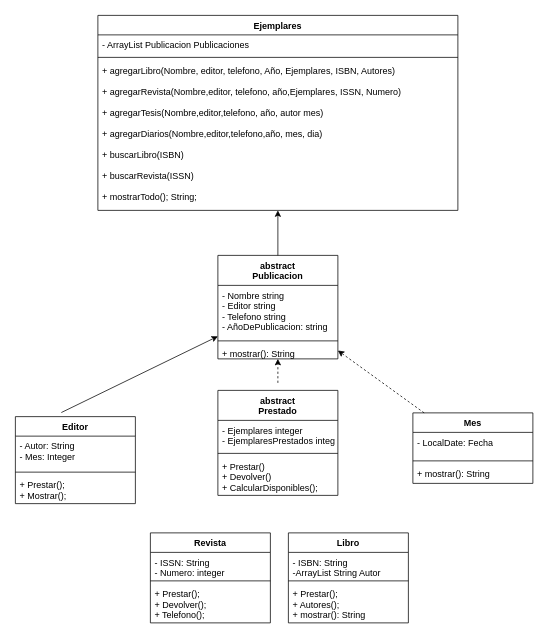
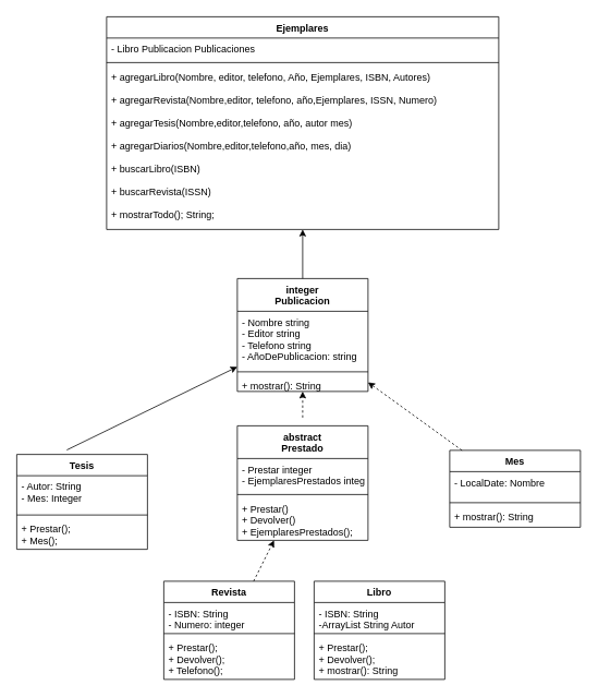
  <mxCell id="0" />
  <mxCell id="1" parent="0" />
- <mxCell id="2" value="abstract&#10;Publicacion" style="swimlane;fontStyle=1;align=center;verticalAlign=top;childLayout=stackLayout;horizontal=1;startSize=40;horizontalStack=0;resizeParent=1;resizeParentMax=0;resizeLast=0;collapsible=1;marginBottom=0;" parent="1" vertex="1"><mxGeometry x="290" y="340" width="160" height="138" as="geometry" /></mxCell>
+ <mxCell id="2" value="integer&#10;Publicacion" style="swimlane;fontStyle=1;align=center;verticalAlign=top;childLayout=stackLayout;horizontal=1;startSize=40;horizontalStack=0;resizeParent=1;resizeParentMax=0;resizeLast=0;collapsible=1;marginBottom=0;" parent="1" vertex="1"><mxGeometry x="290" y="340" width="160" height="138" as="geometry" /></mxCell>
  <mxCell id="3" value="- Nombre string&#10;- Editor string&#10;- Telefono string&#10;- AñoDePublicacion: string&#10;" style="text;strokeColor=none;fillColor=none;align=left;verticalAlign=top;spacingLeft=4;spacingRight=4;overflow=hidden;rotatable=0;points=[[0,0.5],[1,0.5]];portConstraint=eastwest;" parent="2" vertex="1"><mxGeometry y="40" width="160" height="70" as="geometry" /></mxCell>
  <mxCell id="4" value="" style="line;strokeWidth=1;fillColor=none;align=left;verticalAlign=middle;spacingTop=-1;spacingLeft=3;spacingRight=3;rotatable=0;labelPosition=right;points=[];portConstraint=eastwest;strokeColor=inherit;" parent="2" vertex="1"><mxGeometry y="110" width="160" height="8" as="geometry" /></mxCell>
  <mxCell id="5" value="+ mostrar(): String" style="text;strokeColor=none;fillColor=none;align=left;verticalAlign=top;spacingLeft=4;spacingRight=4;overflow=hidden;rotatable=0;points=[[0,0.5],[1,0.5]];portConstraint=eastwest;" parent="2" vertex="1"><mxGeometry y="118" width="160" height="20" as="geometry" /></mxCell>
  <mxCell id="6" value="Libro" style="swimlane;fontStyle=1;align=center;verticalAlign=top;childLayout=stackLayout;horizontal=1;startSize=26;horizontalStack=0;resizeParent=1;resizeParentMax=0;resizeLast=0;collapsible=1;marginBottom=0;" parent="1" vertex="1"><mxGeometry x="384" y="710" width="160" height="120" as="geometry" /></mxCell>
  <mxCell id="7" value="- ISBN: String&#10;-ArrayList String Autor" style="text;strokeColor=none;fillColor=none;align=left;verticalAlign=top;spacingLeft=4;spacingRight=4;overflow=hidden;rotatable=0;points=[[0,0.5],[1,0.5]];portConstraint=eastwest;" parent="6" vertex="1"><mxGeometry y="26" width="160" height="34" as="geometry" /></mxCell>
  <mxCell id="8" value="" style="line;strokeWidth=1;fillColor=none;align=left;verticalAlign=middle;spacingTop=-1;spacingLeft=3;spacingRight=3;rotatable=0;labelPosition=right;points=[];portConstraint=eastwest;strokeColor=inherit;" parent="6" vertex="1"><mxGeometry y="60" width="160" height="8" as="geometry" /></mxCell>
- <mxCell id="9" value="+ Prestar();&#10;+ Autores();&#10;+ mostrar(): String" style="text;strokeColor=none;fillColor=none;align=left;verticalAlign=top;spacingLeft=4;spacingRight=4;overflow=hidden;rotatable=0;points=[[0,0.5],[1,0.5]];portConstraint=eastwest;" parent="6" vertex="1"><mxGeometry y="68" width="160" height="52" as="geometry" /></mxCell>
+ <mxCell id="9" value="+ Prestar();&#10;+ Devolver();&#10;+ mostrar(): String" style="text;strokeColor=none;fillColor=none;align=left;verticalAlign=top;spacingLeft=4;spacingRight=4;overflow=hidden;rotatable=0;points=[[0,0.5],[1,0.5]];portConstraint=eastwest;" parent="6" vertex="1"><mxGeometry y="68" width="160" height="52" as="geometry" /></mxCell>
  <mxCell id="10" value="Revista" style="swimlane;fontStyle=1;align=center;verticalAlign=top;childLayout=stackLayout;horizontal=1;startSize=26;horizontalStack=0;resizeParent=1;resizeParentMax=0;resizeLast=0;collapsible=1;marginBottom=0;" parent="1" vertex="1"><mxGeometry x="200" y="710" width="160" height="120" as="geometry" /></mxCell>
- <mxCell id="11" value="- ISSN: String&#10;- Numero: integer" style="text;strokeColor=none;fillColor=none;align=left;verticalAlign=top;spacingLeft=4;spacingRight=4;overflow=hidden;rotatable=0;points=[[0,0.5],[1,0.5]];portConstraint=eastwest;" parent="10" vertex="1"><mxGeometry y="26" width="160" height="34" as="geometry" /></mxCell>
+ <mxCell id="11" value="- ISBN: String&#10;- Numero: integer" style="text;strokeColor=none;fillColor=none;align=left;verticalAlign=top;spacingLeft=4;spacingRight=4;overflow=hidden;rotatable=0;points=[[0,0.5],[1,0.5]];portConstraint=eastwest;" parent="10" vertex="1"><mxGeometry y="26" width="160" height="34" as="geometry" /></mxCell>
  <mxCell id="12" value="" style="line;strokeWidth=1;fillColor=none;align=left;verticalAlign=middle;spacingTop=-1;spacingLeft=3;spacingRight=3;rotatable=0;labelPosition=right;points=[];portConstraint=eastwest;strokeColor=inherit;" parent="10" vertex="1"><mxGeometry y="60" width="160" height="8" as="geometry" /></mxCell>
  <mxCell id="13" value="+ Prestar();&#10;+ Devolver();&#10;+ Telefono();" style="text;strokeColor=none;fillColor=none;align=left;verticalAlign=top;spacingLeft=4;spacingRight=4;overflow=hidden;rotatable=0;points=[[0,0.5],[1,0.5]];portConstraint=eastwest;" parent="10" vertex="1"><mxGeometry y="68" width="160" height="52" as="geometry" /></mxCell>
  <mxCell id="14" value="Mes" style="swimlane;fontStyle=1;align=center;verticalAlign=top;childLayout=stackLayout;horizontal=1;startSize=26;horizontalStack=0;resizeParent=1;resizeParentMax=0;resizeLast=0;collapsible=1;marginBottom=0;" parent="1" vertex="1"><mxGeometry x="550" y="550" width="160" height="94" as="geometry" /></mxCell>
- <mxCell id="15" value="- LocalDate: Fecha" style="text;strokeColor=none;fillColor=none;align=left;verticalAlign=top;spacingLeft=4;spacingRight=4;overflow=hidden;rotatable=0;points=[[0,0.5],[1,0.5]];portConstraint=eastwest;" parent="14" vertex="1"><mxGeometry y="26" width="160" height="34" as="geometry" /></mxCell>
+ <mxCell id="15" value="- LocalDate: Nombre" style="text;strokeColor=none;fillColor=none;align=left;verticalAlign=top;spacingLeft=4;spacingRight=4;overflow=hidden;rotatable=0;points=[[0,0.5],[1,0.5]];portConstraint=eastwest;" parent="14" vertex="1"><mxGeometry y="26" width="160" height="34" as="geometry" /></mxCell>
  <mxCell id="16" value="" style="line;strokeWidth=1;fillColor=none;align=left;verticalAlign=middle;spacingTop=-1;spacingLeft=3;spacingRight=3;rotatable=0;labelPosition=right;points=[];portConstraint=eastwest;strokeColor=inherit;" parent="14" vertex="1"><mxGeometry y="60" width="160" height="8" as="geometry" /></mxCell>
  <mxCell id="17" value="+ mostrar(): String" style="text;strokeColor=none;fillColor=none;align=left;verticalAlign=top;spacingLeft=4;spacingRight=4;overflow=hidden;rotatable=0;points=[[0,0.5],[1,0.5]];portConstraint=eastwest;" parent="14" vertex="1"><mxGeometry y="68" width="160" height="26" as="geometry" /></mxCell>
- <mxCell id="18" value="Editor" style="swimlane;fontStyle=1;align=center;verticalAlign=top;childLayout=stackLayout;horizontal=1;startSize=26;horizontalStack=0;resizeParent=1;resizeParentMax=0;resizeLast=0;collapsible=1;marginBottom=0;" parent="1" vertex="1"><mxGeometry x="20" y="555" width="160" height="116" as="geometry" /></mxCell>
+ <mxCell id="18" value="Tesis" style="swimlane;fontStyle=1;align=center;verticalAlign=top;childLayout=stackLayout;horizontal=1;startSize=26;horizontalStack=0;resizeParent=1;resizeParentMax=0;resizeLast=0;collapsible=1;marginBottom=0;" parent="1" vertex="1"><mxGeometry x="20" y="555" width="160" height="116" as="geometry" /></mxCell>
  <mxCell id="19" value="- Autor: String&#10;- Mes: Integer" style="text;strokeColor=none;fillColor=none;align=left;verticalAlign=top;spacingLeft=4;spacingRight=4;overflow=hidden;rotatable=0;points=[[0,0.5],[1,0.5]];portConstraint=eastwest;" parent="18" vertex="1"><mxGeometry y="26" width="160" height="44" as="geometry" /></mxCell>
  <mxCell id="20" value="" style="line;strokeWidth=1;fillColor=none;align=left;verticalAlign=middle;spacingTop=-1;spacingLeft=3;spacingRight=3;rotatable=0;labelPosition=right;points=[];portConstraint=eastwest;strokeColor=inherit;" parent="18" vertex="1"><mxGeometry y="70" width="160" height="8" as="geometry" /></mxCell>
- <mxCell id="21" value="+ Prestar();&#10;+ Mostrar();" style="text;strokeColor=none;fillColor=none;align=left;verticalAlign=top;spacingLeft=4;spacingRight=4;overflow=hidden;rotatable=0;points=[[0,0.5],[1,0.5]];portConstraint=eastwest;" parent="18" vertex="1"><mxGeometry y="78" width="160" height="38" as="geometry" /></mxCell>
+ <mxCell id="21" value="+ Prestar();&#10;+ Mes();" style="text;strokeColor=none;fillColor=none;align=left;verticalAlign=top;spacingLeft=4;spacingRight=4;overflow=hidden;rotatable=0;points=[[0,0.5],[1,0.5]];portConstraint=eastwest;" parent="18" vertex="1"><mxGeometry y="78" width="160" height="38" as="geometry" /></mxCell>
+ <mxCell id="22" value="" style="endArrow=classic;html=1;rounded=0;dashed=1;" parent="1" source="10" target="30" edge="1"><mxGeometry width="50" height="50" relative="1" as="geometry"><mxPoint x="360" y="520" as="sourcePoint" /><mxPoint x="313.846" y="656" as="targetPoint" /></mxGeometry></mxCell>
  <mxCell id="23" value="" style="endArrow=classic;html=1;rounded=0;exitX=0.383;exitY=-0.047;exitDx=0;exitDy=0;exitPerimeter=0;dashed=0;" parent="1" source="18" target="2" edge="1"><mxGeometry width="50" height="50" relative="1" as="geometry"><mxPoint x="360" y="520" as="sourcePoint" /><mxPoint x="450" y="649.756" as="targetPoint" /></mxGeometry></mxCell>
  <mxCell id="24" value="" style="endArrow=classic;html=1;rounded=0;dashed=1;" parent="1" source="14" target="2" edge="1"><mxGeometry width="50" height="50" relative="1" as="geometry"><mxPoint x="360" y="520" as="sourcePoint" /><mxPoint x="410" y="470" as="targetPoint" /></mxGeometry></mxCell>
  <mxCell id="25" value="" style="endArrow=classic;html=1;rounded=0;dashed=1;" parent="1" target="2" edge="1"><mxGeometry width="50" height="50" relative="1" as="geometry"><mxPoint x="370" y="510" as="sourcePoint" /><mxPoint x="410" y="470" as="targetPoint" /></mxGeometry></mxCell>
  <mxCell id="26" value="Ejemplares" style="swimlane;fontStyle=1;align=center;verticalAlign=top;childLayout=stackLayout;horizontal=1;startSize=26;horizontalStack=0;resizeParent=1;resizeParentMax=0;resizeLast=0;collapsible=1;marginBottom=0;" parent="1" vertex="1"><mxGeometry x="130" y="20" width="480" height="260" as="geometry" /></mxCell>
- <mxCell id="27" value="- ArrayList Publicacion Publicaciones" style="text;strokeColor=none;fillColor=none;align=left;verticalAlign=top;spacingLeft=4;spacingRight=4;overflow=hidden;rotatable=0;points=[[0,0.5],[1,0.5]];portConstraint=eastwest;" parent="26" vertex="1"><mxGeometry y="26" width="480" height="26" as="geometry" /></mxCell>
+ <mxCell id="27" value="- Libro Publicacion Publicaciones" style="text;strokeColor=none;fillColor=none;align=left;verticalAlign=top;spacingLeft=4;spacingRight=4;overflow=hidden;rotatable=0;points=[[0,0.5],[1,0.5]];portConstraint=eastwest;" parent="26" vertex="1"><mxGeometry y="26" width="480" height="26" as="geometry" /></mxCell>
  <mxCell id="28" value="" style="line;strokeWidth=1;fillColor=none;align=left;verticalAlign=middle;spacingTop=-1;spacingLeft=3;spacingRight=3;rotatable=0;labelPosition=right;points=[];portConstraint=eastwest;strokeColor=inherit;" parent="26" vertex="1"><mxGeometry y="52" width="480" height="8" as="geometry" /></mxCell>
  <mxCell id="29" value="+ agregarLibro(Nombre, editor, telefono, Año, Ejemplares, ISBN, Autores)&#10;&#10;+ agregarRevista(Nombre,editor, telefono, año,Ejemplares, ISSN, Numero)&#10;&#10;+ agregarTesis(Nombre,editor,telefono, año, autor mes)&#10;&#10;+ agregarDiarios(Nombre,editor,telefono,año, mes, dia)&#10;&#10;+ buscarLibro(ISBN)&#10;&#10;+ buscarRevista(ISSN)&#10;&#10;+ mostrarTodo(); String;" style="text;strokeColor=none;fillColor=none;align=left;verticalAlign=top;spacingLeft=4;spacingRight=4;overflow=hidden;rotatable=0;points=[[0,0.5],[1,0.5]];portConstraint=eastwest;" parent="26" vertex="1"><mxGeometry y="60" width="480" height="200" as="geometry" /></mxCell>
  <mxCell id="30" value="abstract&#10;Prestado" style="swimlane;fontStyle=1;align=center;verticalAlign=top;childLayout=stackLayout;horizontal=1;startSize=40;horizontalStack=0;resizeParent=1;resizeParentMax=0;resizeLast=0;collapsible=1;marginBottom=0;" vertex="1" parent="1"><mxGeometry x="290" y="520" width="160" height="140" as="geometry" /></mxCell>
- <mxCell id="31" value="- Ejemplares integer&#10;- EjemplaresPrestados integer" style="text;strokeColor=none;fillColor=none;align=left;verticalAlign=top;spacingLeft=4;spacingRight=4;overflow=hidden;rotatable=0;points=[[0,0.5],[1,0.5]];portConstraint=eastwest;" vertex="1" parent="30"><mxGeometry y="40" width="160" height="40" as="geometry" /></mxCell>
+ <mxCell id="31" value="- Prestar integer&#10;- EjemplaresPrestados integer" style="text;strokeColor=none;fillColor=none;align=left;verticalAlign=top;spacingLeft=4;spacingRight=4;overflow=hidden;rotatable=0;points=[[0,0.5],[1,0.5]];portConstraint=eastwest;" vertex="1" parent="30"><mxGeometry y="40" width="160" height="40" as="geometry" /></mxCell>
  <mxCell id="32" value="" style="line;strokeWidth=1;fillColor=none;align=left;verticalAlign=middle;spacingTop=-1;spacingLeft=3;spacingRight=3;rotatable=0;labelPosition=right;points=[];portConstraint=eastwest;strokeColor=inherit;" vertex="1" parent="30"><mxGeometry y="80" width="160" height="8" as="geometry" /></mxCell>
- <mxCell id="33" value="+ Prestar()&#10;+ Devolver()&#10;+ CalcularDisponibles();" style="text;strokeColor=none;fillColor=none;align=left;verticalAlign=top;spacingLeft=4;spacingRight=4;overflow=hidden;rotatable=0;points=[[0,0.5],[1,0.5]];portConstraint=eastwest;" vertex="1" parent="30"><mxGeometry y="88" width="160" height="52" as="geometry" /></mxCell>
+ <mxCell id="33" value="+ Prestar()&#10;+ Devolver()&#10;+ EjemplaresPrestados();" style="text;strokeColor=none;fillColor=none;align=left;verticalAlign=top;spacingLeft=4;spacingRight=4;overflow=hidden;rotatable=0;points=[[0,0.5],[1,0.5]];portConstraint=eastwest;" vertex="1" parent="30"><mxGeometry y="88" width="160" height="52" as="geometry" /></mxCell>
  <mxCell id="34" value="" style="endArrow=classic;html=1;rounded=0;" edge="1" parent="1" source="2" target="26"><mxGeometry width="50" height="50" relative="1" as="geometry"><mxPoint x="350" y="330" as="sourcePoint" /><mxPoint x="400" y="280" as="targetPoint" /></mxGeometry></mxCell>
